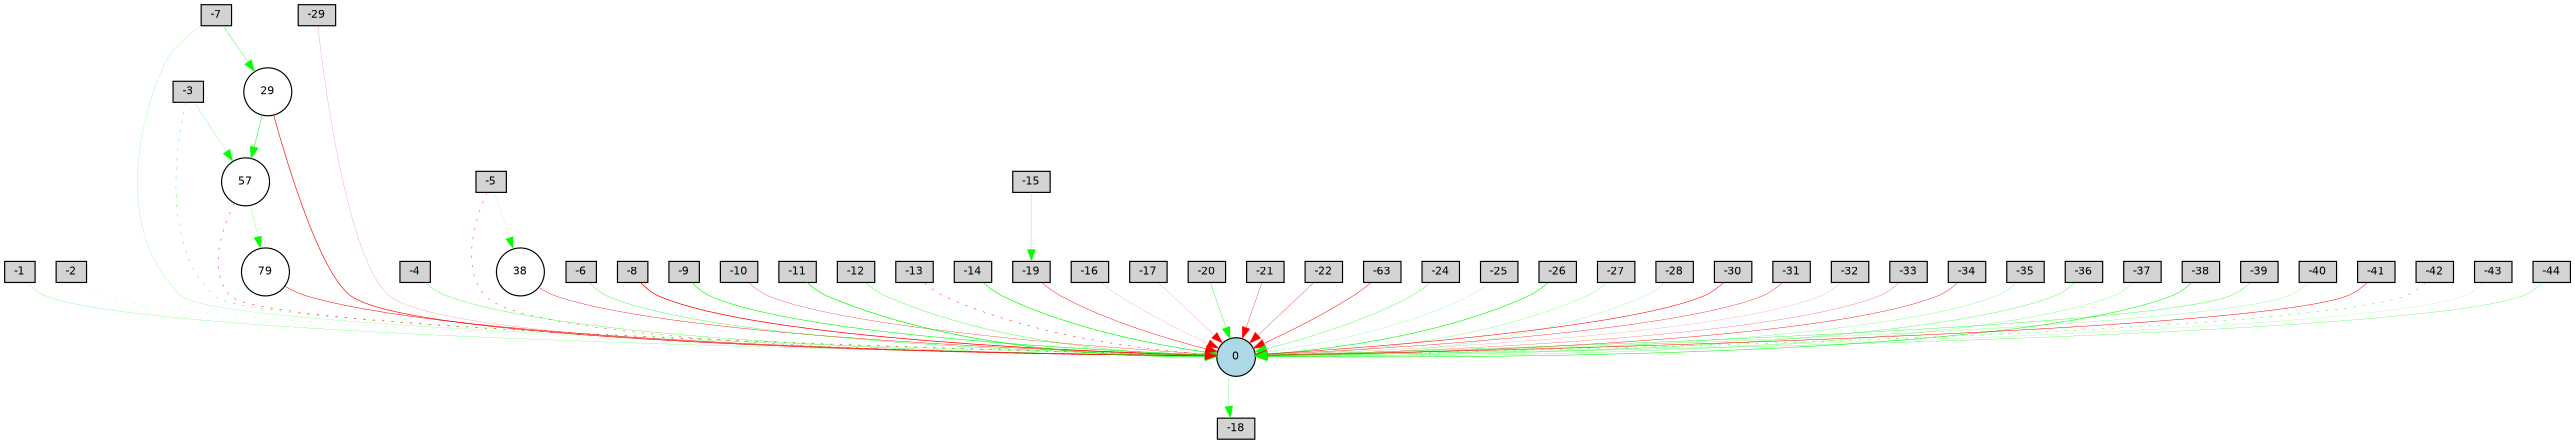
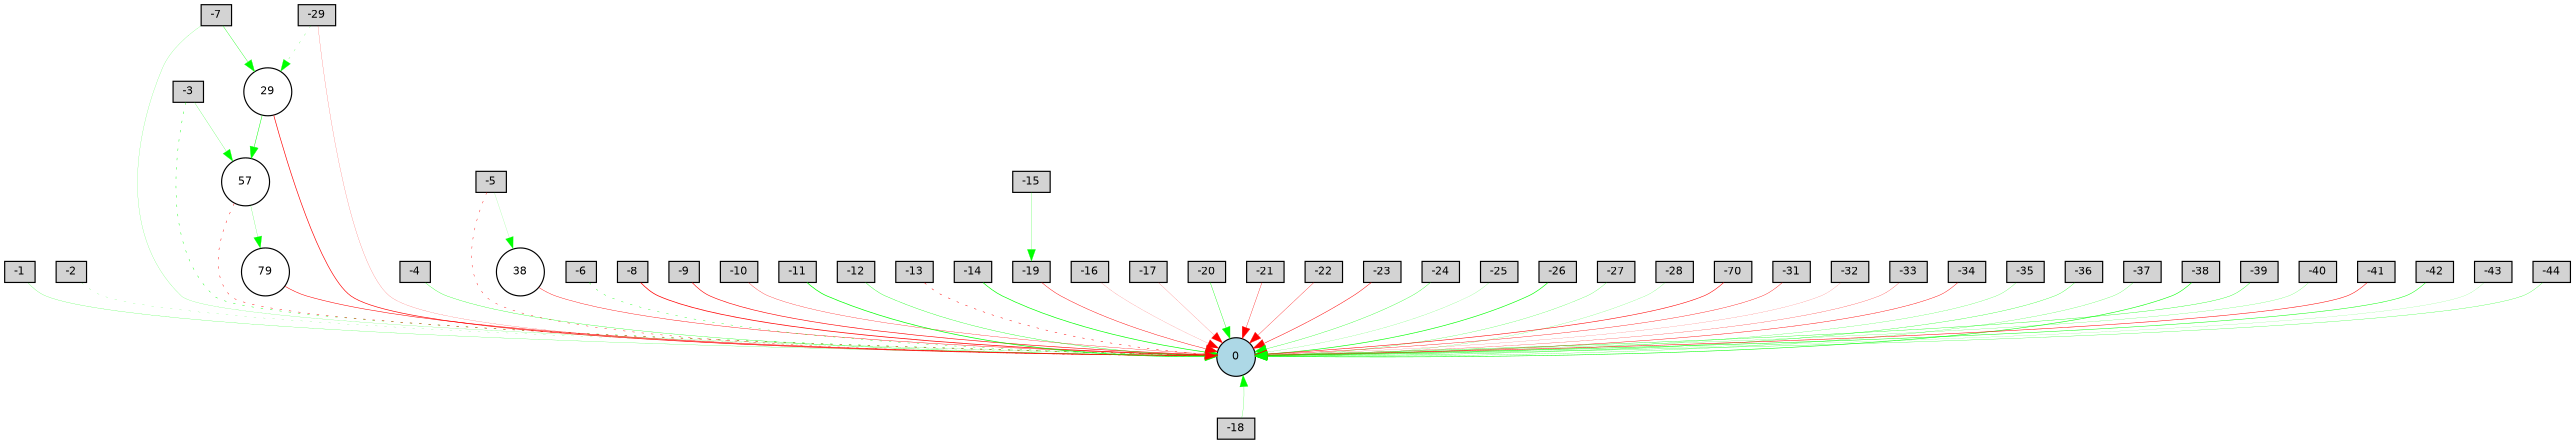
  digraph {
    fontname="DejaVu Sans"
    node [fillcolor=lightgray fontname="DejaVu Sans" fontsize=9 shape=box style=filled]
    edge [color=green fontname="DejaVu Sans" style=solid]
    -1 [height=0.2 width=0.2]
    0 [fillcolor=lightblue height=0.2 shape=circle width=0.2]
    -2 [height=0.2 width=0.2]
    -3 [height=0.2 width=0.2]
    57 [fillcolor=white height=0.2 shape=circle width=0.2]
    79 [fillcolor=white height=0.2 shape=circle width=0.2]
    -4 [height=0.2 width=0.2]
    -5 [height=0.2 width=0.2]
    38 [fillcolor=white height=0.2 shape=circle width=0.2]
    -6 [height=0.2 width=0.2]
    -7 [height=0.2 width=0.2]
    29 [fillcolor=white height=0.2 shape=circle width=0.2]
    -8 [height=0.2 width=0.2]
    -9 [height=0.2 width=0.2]
    -10 [height=0.2 width=0.2]
    -11 [height=0.2 width=0.2]
    -12 [height=0.2 width=0.2]
    -13 [height=0.2 width=0.2]
    -14 [height=0.2 width=0.2]
    -15 [height=0.2 width=0.2]
    -19 [height=0.2 width=0.2]
    -16 [height=0.2 width=0.2]
    -17 [height=0.2 width=0.2]
    -18 [height=0.2 width=0.2]
    -20 [height=0.2 width=0.2]
    -21 [height=0.2 width=0.2]
    -22 [height=0.2 width=0.2]
-   -23 [height=0.2 width=0.2 label=-63]
+   -23 [height=0.2 width=0.2]
    -24 [height=0.2 width=0.2]
    -25 [height=0.2 width=0.2]
    -26 [height=0.2 width=0.2]
    -27 [height=0.2 width=0.2]
    -28 [height=0.2 width=0.2]
    -29 [height=0.2 width=0.2]
-   -30 [height=0.2 width=0.2]
+   -30 [height=0.2 width=0.2 label=-70]
    -31 [height=0.2 width=0.2]
    -32 [height=0.2 width=0.2]
    -33 [height=0.2 width=0.2]
    -34 [height=0.2 width=0.2]
    -35 [height=0.2 width=0.2]
    -36 [height=0.2 width=0.2]
    -37 [height=0.2 width=0.2]
    -38 [height=0.2 width=0.2]
    -39 [height=0.2 width=0.2]
    -40 [height=0.2 width=0.2]
    -41 [height=0.2 width=0.2]
    -42 [height=0.2 width=0.2]
    -43 [height=0.2 width=0.2]
    -44 [height=0.2 width=0.2]
    -1 -> 0 [penwidth=0.17491096979216164]
    -2 -> 0 [penwidth=0.13214582188683455 style=dotted]
    -3 -> 0 [penwidth=0.3563825371789282 style=dotted]
    -3 -> 57 [penwidth=0.18492044062650015]
    57 -> 0 [color=red penwidth=0.375604371532996 style=dotted]
    57 -> 79 [penwidth=0.17196436683575014]
    79 -> 0 [color=red penwidth=0.45273841394670833]
    -4 -> 0 [penwidth=0.27012228315866715]
    -5 -> 0 [color=red penwidth=0.33587658777740803 style=dotted]
    -5 -> 38 [penwidth=0.10789765729670114]
    38 -> 0 [color=red penwidth=0.3433559383221854]
-   -6 -> 0 [penwidth=0.3127314588106559]
+   -6 -> 0 [penwidth=0.3127314588106559 style=dotted]
    -7 -> 0 [penwidth=0.1360447779120868]
    -7 -> 29 [penwidth=0.3014137401359708]
    29 -> 0 [color=red penwidth=0.5520908656156295]
    29 -> 57 [penwidth=0.40794556974511864]
    -8 -> 0 [color=red penwidth=0.6282590313711744]
-   -9 -> 0 [penwidth=0.517695023552237]
+   -9 -> 0 [color=red penwidth=0.517695023552237]
    -10 -> 0 [color=red penwidth=0.26176638869776436]
    -11 -> 0 [penwidth=0.6022824138647225]
    -12 -> 0 [penwidth=0.3078319981398119]
    -13 -> 0 [color=red penwidth=0.41931390139393054 style=dotted]
    -14 -> 0 [penwidth=0.5754480323456845]
    -15 -> -19 [penwidth=0.19651177061993658]
    -19 -> 0 [color=red penwidth=0.3806297220909698]
    -16 -> 0 [color=red penwidth=0.11320411268731452]
    -17 -> 0 [color=red penwidth=0.1254932054035328]
-   0 -> -18 [penwidth=0.19288367276116308]
+   -18 -> 0 [penwidth=0.19288367276116308]
    -20 -> 0 [penwidth=0.3185730476787677]
    -21 -> 0 [color=red penwidth=0.2844695216148546]
    -22 -> 0 [color=red penwidth=0.26865770002127054]
    -23 -> 0 [color=red penwidth=0.41774885346141666]
    -24 -> 0 [penwidth=0.27619051002523265]
    -25 -> 0 [penwidth=0.13572708865905103]
    -26 -> 0 [penwidth=0.5399362008303419]
    -27 -> 0 [penwidth=0.19591112415754985]
    -28 -> 0 [penwidth=0.14715988140434555]
    -29 -> 0 [color=red penwidth=0.13921007897973153]
+   -29 -> 29 [penwidth=0.17615265295638755 style=dotted]
    -30 -> 0 [color=red penwidth=0.4651709489885628]
    -31 -> 0 [color=red penwidth=0.31896900541702256]
    -32 -> 0 [color=red penwidth=0.11924040640502012]
    -33 -> 0 [color=red penwidth=0.20156209612750633]
    -34 -> 0 [color=red penwidth=0.36360758102676805]
    -35 -> 0 [penwidth=0.19202339222271592]
    -36 -> 0 [penwidth=0.26800634921972954]
    -37 -> 0 [penwidth=0.19139882561251886]
    -38 -> 0 [penwidth=0.47675105860207434]
    -39 -> 0 [penwidth=0.2992346835695042]
    -40 -> 0 [penwidth=0.16807962167013157]
    -41 -> 0 [color=red penwidth=0.42973941919929093]
-   -42 -> 0 [penwidth=0.40663563612107656 style=dotted]
+   -42 -> 0 [penwidth=0.40663563612107656]
    -43 -> 0 [penwidth=0.10939433277099544]
    -44 -> 0 [penwidth=0.2258199858620234]
  }
